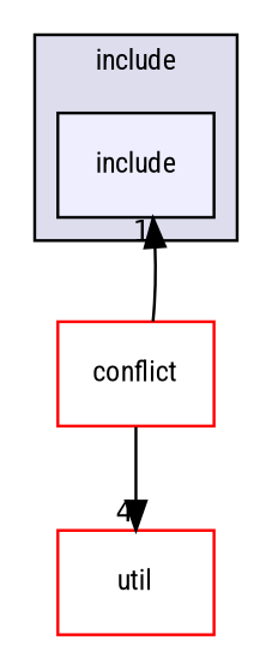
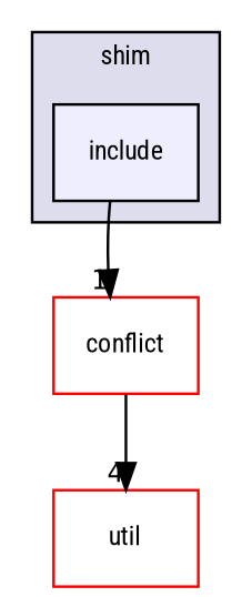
  digraph {
    compound=true
    fontname="Roboto Condensed"
    node [fillcolor=white fontname="Roboto Condensed" fontsize=10 shape=box style=filled color=red]
    edge [fontname="Roboto Condensed" labeldistance=1.5 labelfontname=Helvetica labelfontsize=10]
    n1 [fillcolor="#eeeeff" label=include pencolor=black color=""]
    n2 [label=conflict]
    n3 [label=util]
    subgraph cluster_1 {
      bgcolor="#ddddee"
      fontsize=10
-     label=include
+     label=shim
      pencolor=black
      n1
    }
-   n2 -> n1 [headlabel=1]
+   n1 -> n2 [headlabel=1]
    n2 -> n3 [headlabel=4]
  }
